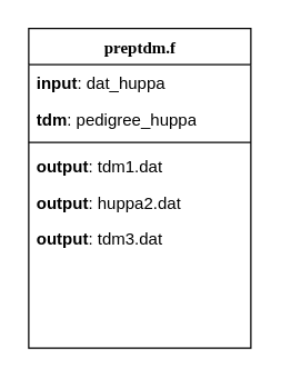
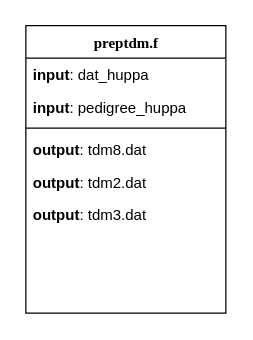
  <mxCell id="0" />
  <mxCell id="1" parent="0" />
  <mxCell id="2" value="preptdm.f" style="swimlane;html=1;fontStyle=1;align=center;verticalAlign=top;childLayout=stackLayout;horizontal=1;startSize=26;horizontalStack=0;resizeParent=1;resizeLast=0;collapsible=1;marginBottom=0;swimlaneFillColor=#ffffff;rounded=0;shadow=0;comic=0;labelBackgroundColor=none;strokeWidth=1;fillColor=none;fontFamily=Verdana;fontSize=12" vertex="1" parent="1"><mxGeometry x="20" y="20" width="160" height="230" as="geometry" /></mxCell>
  <mxCell id="3" value="&lt;b&gt;input&lt;/b&gt;: dat_huppa" style="text;html=1;strokeColor=none;fillColor=none;align=left;verticalAlign=top;spacingLeft=4;spacingRight=4;whiteSpace=wrap;overflow=hidden;rotatable=0;points=[[0,0.5],[1,0.5]];portConstraint=eastwest;" vertex="1" parent="2"><mxGeometry y="26" width="160" height="26" as="geometry" /></mxCell>
- <mxCell id="4" value="&lt;b&gt;tdm&lt;/b&gt;: pedigree_huppa" style="text;html=1;strokeColor=none;fillColor=none;align=left;verticalAlign=top;spacingLeft=4;spacingRight=4;whiteSpace=wrap;overflow=hidden;rotatable=0;points=[[0,0.5],[1,0.5]];portConstraint=eastwest;" vertex="1" parent="2"><mxGeometry y="52" width="160" height="26" as="geometry" /></mxCell>
+ <mxCell id="4" value="&lt;b&gt;input&lt;/b&gt;: pedigree_huppa" style="text;html=1;strokeColor=none;fillColor=none;align=left;verticalAlign=top;spacingLeft=4;spacingRight=4;whiteSpace=wrap;overflow=hidden;rotatable=0;points=[[0,0.5],[1,0.5]];portConstraint=eastwest;" vertex="1" parent="2"><mxGeometry y="52" width="160" height="26" as="geometry" /></mxCell>
  <mxCell id="5" value="" style="line;html=1;strokeWidth=1;fillColor=none;align=left;verticalAlign=middle;spacingTop=-1;spacingLeft=3;spacingRight=3;rotatable=0;labelPosition=right;points=[];portConstraint=eastwest;" vertex="1" parent="2"><mxGeometry y="78" width="160" height="8" as="geometry" /></mxCell>
- <mxCell id="6" value="&lt;b&gt;output&lt;/b&gt;: tdm1.dat" style="text;html=1;strokeColor=none;fillColor=none;align=left;verticalAlign=top;spacingLeft=4;spacingRight=4;whiteSpace=wrap;overflow=hidden;rotatable=0;points=[[0,0.5],[1,0.5]];portConstraint=eastwest;" vertex="1" parent="2"><mxGeometry y="86" width="160" height="26" as="geometry" /></mxCell>
- <mxCell id="7" value="&lt;b&gt;output&lt;/b&gt;: huppa2.dat" style="text;html=1;strokeColor=none;fillColor=none;align=left;verticalAlign=top;spacingLeft=4;spacingRight=4;whiteSpace=wrap;overflow=hidden;rotatable=0;points=[[0,0.5],[1,0.5]];portConstraint=eastwest;" vertex="1" parent="2"><mxGeometry y="112" width="160" height="26" as="geometry" /></mxCell>
+ <mxCell id="6" value="&lt;b&gt;output&lt;/b&gt;: tdm8.dat" style="text;html=1;strokeColor=none;fillColor=none;align=left;verticalAlign=top;spacingLeft=4;spacingRight=4;whiteSpace=wrap;overflow=hidden;rotatable=0;points=[[0,0.5],[1,0.5]];portConstraint=eastwest;" vertex="1" parent="2"><mxGeometry y="86" width="160" height="26" as="geometry" /></mxCell>
+ <mxCell id="7" value="&lt;b&gt;output&lt;/b&gt;: tdm2.dat" style="text;html=1;strokeColor=none;fillColor=none;align=left;verticalAlign=top;spacingLeft=4;spacingRight=4;whiteSpace=wrap;overflow=hidden;rotatable=0;points=[[0,0.5],[1,0.5]];portConstraint=eastwest;" vertex="1" parent="2"><mxGeometry y="112" width="160" height="26" as="geometry" /></mxCell>
  <mxCell id="8" value="&lt;b&gt;output&lt;/b&gt;: tdm3.dat" style="text;html=1;strokeColor=none;fillColor=none;align=left;verticalAlign=top;spacingLeft=4;spacingRight=4;whiteSpace=wrap;overflow=hidden;rotatable=0;points=[[0,0.5],[1,0.5]];portConstraint=eastwest;" vertex="1" parent="2"><mxGeometry y="138" width="160" height="26" as="geometry" /></mxCell>
